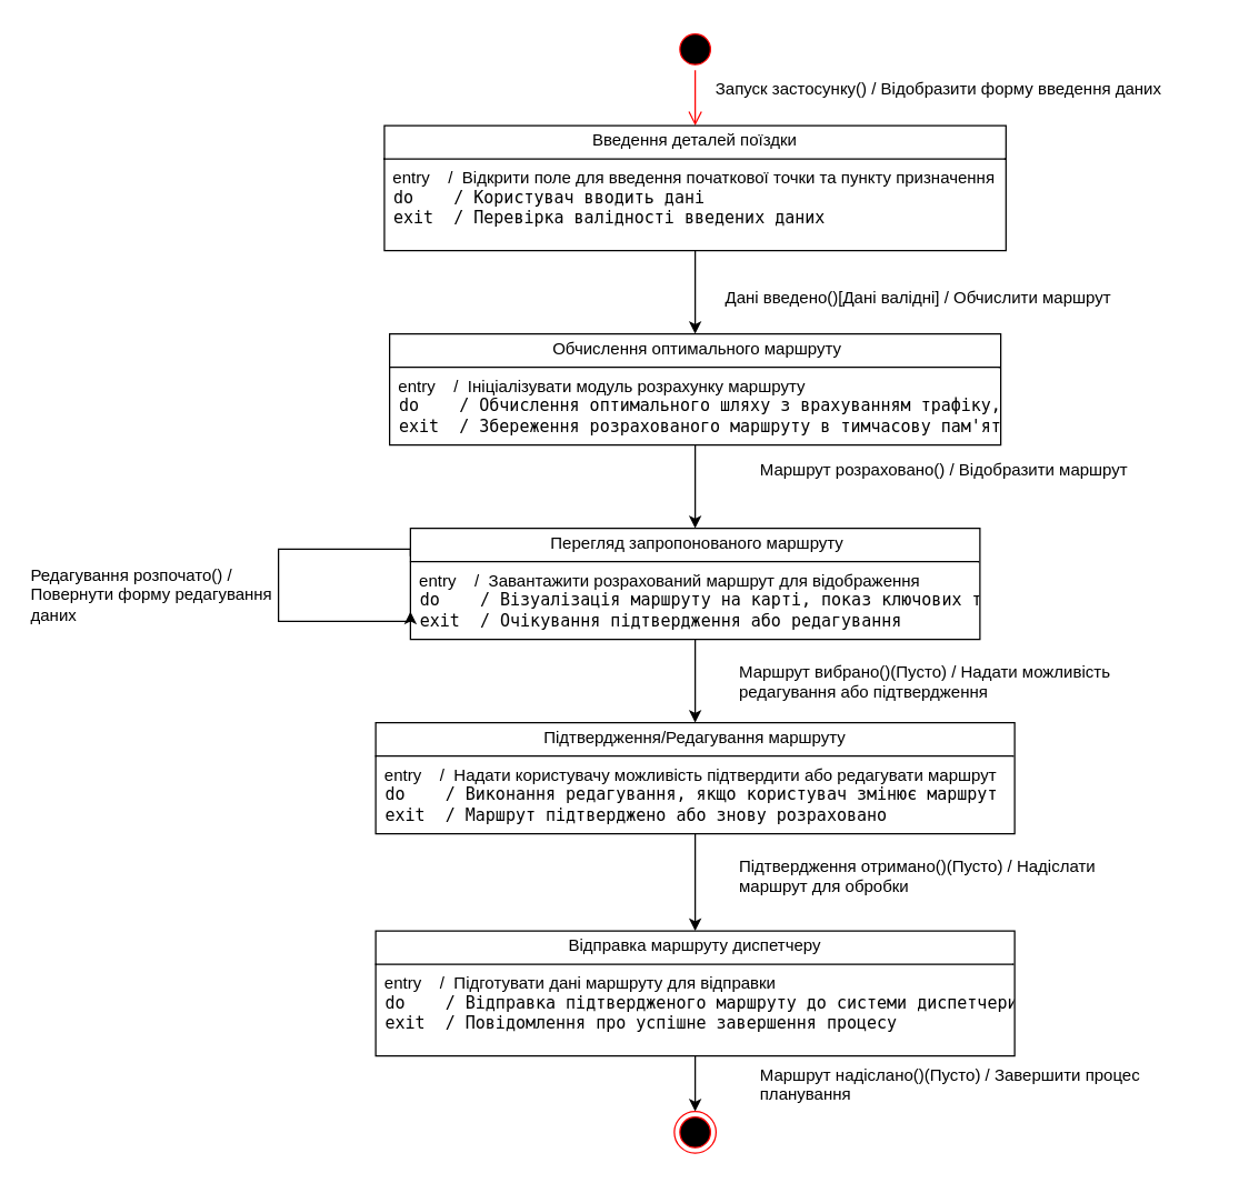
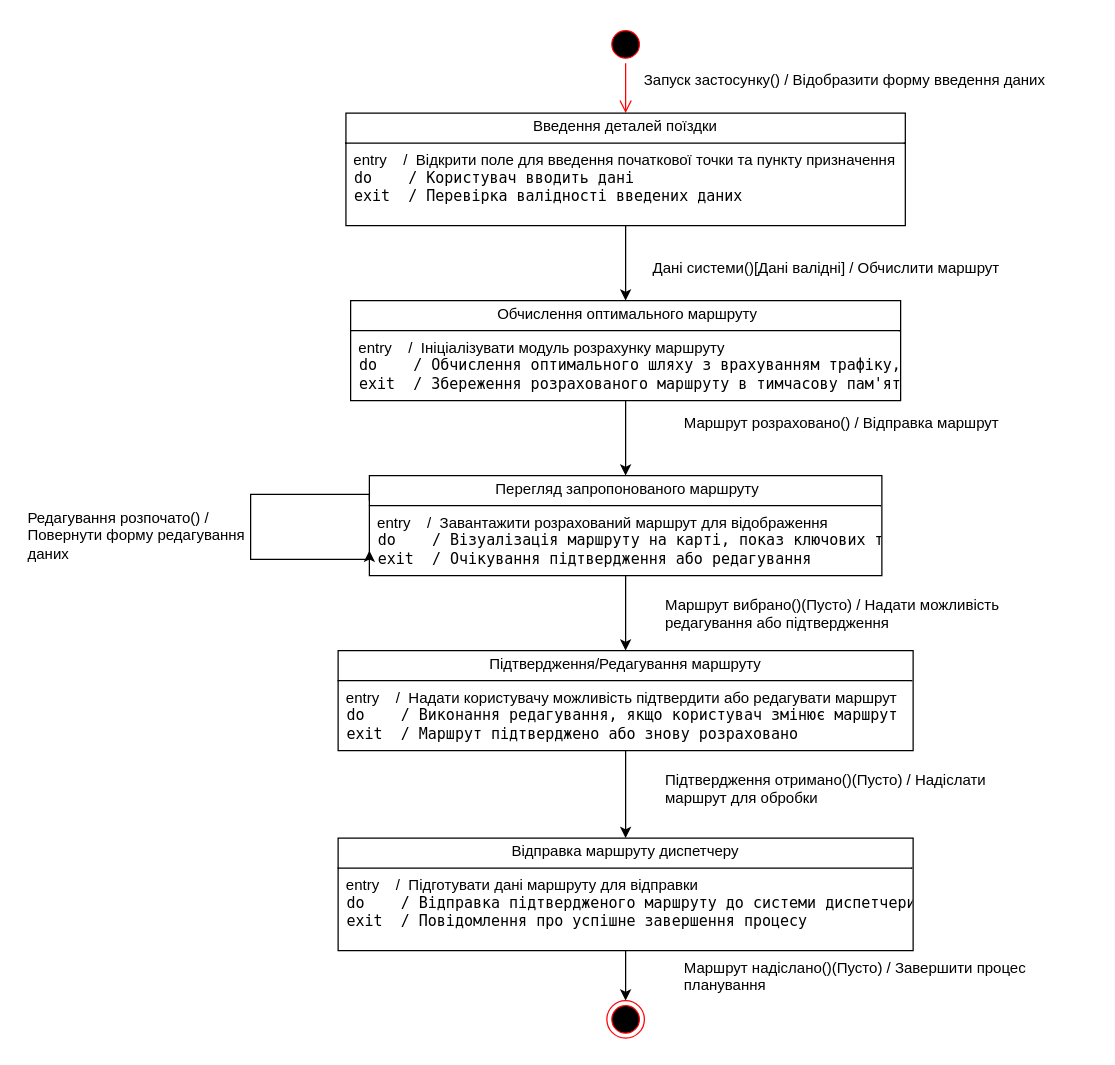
  <mxCell id="0" />
  <mxCell id="1" parent="0" />
  <mxCell id="2" value="" style="ellipse;html=1;shape=startState;fillColor=#000000;strokeColor=#ff0000;" vertex="1" parent="1"><mxGeometry x="485" y="20" width="30" height="30" as="geometry" /></mxCell>
  <mxCell id="3" value="" style="edgeStyle=orthogonalEdgeStyle;html=1;verticalAlign=bottom;endArrow=open;endSize=8;strokeColor=#ff0000;rounded=0;entryX=0.5;entryY=0;entryDx=0;entryDy=0;" edge="1" parent="1" source="2" target="5"><mxGeometry relative="1" as="geometry"><mxPoint x="500" y="30" as="targetPoint" /></mxGeometry></mxCell>
  <mxCell id="4" style="edgeStyle=orthogonalEdgeStyle;rounded=0;orthogonalLoop=1;jettySize=auto;html=1;exitX=0.5;exitY=1;exitDx=0;exitDy=0;entryX=0.5;entryY=0;entryDx=0;entryDy=0;" edge="1" parent="1" source="5" target="7"><mxGeometry relative="1" as="geometry" /></mxCell>
  <mxCell id="5" value="&lt;p style=&quot;margin:0px;margin-top:4px;text-align:center;&quot;&gt;Введення деталей поїздки&lt;/p&gt;&lt;hr size=&quot;1&quot; style=&quot;border-style:solid;&quot;&gt;&lt;div style=&quot;height:2px;&quot;&gt;&amp;nbsp; &lt;span style=&quot;background-color: transparent; color: light-dark(rgb(0, 0, 0), rgb(255, 255, 255));&quot;&gt;entry&amp;nbsp; &amp;nbsp; /&amp;nbsp;&amp;nbsp;&lt;/span&gt;&lt;span style=&quot;background-color: transparent; color: light-dark(rgb(0, 0, 0), rgb(255, 255, 255));&quot;&gt;Відкрити поле для введення початкової точки та пункту призначення&lt;/span&gt;&lt;/div&gt;&lt;div style=&quot;height: 2px;&quot;&gt;&lt;pre&gt; do    / Користувач вводить дані&lt;br&gt; exit  / Перевірка валідності введених даних&lt;/pre&gt;&lt;/div&gt;&lt;div style=&quot;height:2px;&quot;&gt;&lt;br&gt;&lt;/div&gt;&lt;div style=&quot;height:2px;&quot;&gt;&lt;br&gt;&lt;/div&gt;&lt;div style=&quot;height:2px;&quot;&gt;&lt;br&gt;&lt;/div&gt;&lt;div style=&quot;height:2px;&quot;&gt;&lt;br&gt;&lt;/div&gt;&lt;div style=&quot;height:2px;&quot;&gt;&lt;br&gt;&lt;/div&gt;&lt;div style=&quot;height:2px;&quot;&gt;&lt;br&gt;&lt;/div&gt;&lt;div style=&quot;height:2px;&quot;&gt;&lt;br&gt;&lt;/div&gt;&lt;div style=&quot;height:2px;&quot;&gt;&amp;nbsp; &amp;nbsp; &amp;nbsp;&lt;/div&gt;" style="verticalAlign=top;align=left;overflow=fill;html=1;whiteSpace=wrap;" vertex="1" parent="1"><mxGeometry x="276.25" y="90" width="447.5" height="90" as="geometry" /></mxCell>
  <mxCell id="6" style="edgeStyle=orthogonalEdgeStyle;rounded=0;orthogonalLoop=1;jettySize=auto;html=1;exitX=0.5;exitY=1;exitDx=0;exitDy=0;entryX=0.5;entryY=0;entryDx=0;entryDy=0;" edge="1" parent="1" source="7" target="9"><mxGeometry relative="1" as="geometry" /></mxCell>
  <mxCell id="7" value="&lt;p style=&quot;margin:0px;margin-top:4px;text-align:center;&quot;&gt;&amp;nbsp;Обчислення оптимального маршруту&lt;/p&gt;&lt;hr size=&quot;1&quot; style=&quot;border-style:solid;&quot;&gt;&lt;div style=&quot;height:2px;&quot;&gt;&lt;div style=&quot;height: 2px;&quot;&gt;&lt;span style=&quot;background-color: transparent; color: light-dark(rgb(0, 0, 0), rgb(255, 255, 255));&quot;&gt;&amp;nbsp; entry&amp;nbsp; &amp;nbsp; /&amp;nbsp;&amp;nbsp;&lt;/span&gt;&lt;span style=&quot;background-color: transparent; color: light-dark(rgb(0, 0, 0), rgb(255, 255, 255));&quot;&gt;Ініціалізувати модуль розрахунку маршруту&lt;/span&gt;&lt;/div&gt;&lt;div style=&quot;height: 2px;&quot;&gt;&lt;pre&gt; do    / Обчислення оптимального шляху з врахуванням трафіку, часу&lt;br&gt; exit  / Збереження розрахованого маршруту в тимчасову пам'ять&lt;/pre&gt;&lt;/div&gt;&lt;/div&gt;" style="verticalAlign=top;align=left;overflow=fill;html=1;whiteSpace=wrap;" vertex="1" parent="1"><mxGeometry x="280" y="240" width="440" height="80" as="geometry" /></mxCell>
  <mxCell id="8" style="edgeStyle=orthogonalEdgeStyle;rounded=0;orthogonalLoop=1;jettySize=auto;html=1;exitX=0.5;exitY=1;exitDx=0;exitDy=0;entryX=0.5;entryY=0;entryDx=0;entryDy=0;" edge="1" parent="1" source="9" target="11"><mxGeometry relative="1" as="geometry" /></mxCell>
  <mxCell id="9" value="&lt;p style=&quot;margin:0px;margin-top:4px;text-align:center;&quot;&gt;&amp;nbsp;Перегляд запропонованого маршруту&lt;/p&gt;&lt;hr size=&quot;1&quot; style=&quot;border-style:solid;&quot;&gt;&lt;div style=&quot;height:2px;&quot;&gt;&lt;div style=&quot;height: 2px;&quot;&gt;&lt;span style=&quot;background-color: transparent; color: light-dark(rgb(0, 0, 0), rgb(255, 255, 255));&quot;&gt;&amp;nbsp; entry&amp;nbsp; &amp;nbsp; /&amp;nbsp;&amp;nbsp;&lt;/span&gt;&lt;span style=&quot;background-color: transparent; color: light-dark(rgb(0, 0, 0), rgb(255, 255, 255));&quot;&gt;Завантажити розрахований маршрут для відображення&lt;/span&gt;&lt;/div&gt;&lt;div style=&quot;height: 2px;&quot;&gt;&lt;pre&gt; do    / Візуалізація маршруту на карті, показ ключових точок&lt;br&gt; exit  / Очікування підтвердження або редагування&lt;/pre&gt;&lt;/div&gt;&lt;/div&gt;" style="verticalAlign=top;align=left;overflow=fill;html=1;whiteSpace=wrap;" vertex="1" parent="1"><mxGeometry x="295" y="380" width="410" height="80" as="geometry" /></mxCell>
  <mxCell id="10" style="edgeStyle=orthogonalEdgeStyle;rounded=0;orthogonalLoop=1;jettySize=auto;html=1;exitX=0.5;exitY=1;exitDx=0;exitDy=0;entryX=0.5;entryY=0;entryDx=0;entryDy=0;" edge="1" parent="1" source="11" target="13"><mxGeometry relative="1" as="geometry" /></mxCell>
  <mxCell id="11" value="&lt;p style=&quot;margin:0px;margin-top:4px;text-align:center;&quot;&gt;Підтвердження/Редагування маршруту&lt;/p&gt;&lt;hr size=&quot;1&quot; style=&quot;border-style:solid;&quot;&gt;&lt;div style=&quot;height:2px;&quot;&gt;&lt;div style=&quot;height: 2px;&quot;&gt;&lt;span style=&quot;background-color: transparent; color: light-dark(rgb(0, 0, 0), rgb(255, 255, 255));&quot;&gt;&amp;nbsp; entry&amp;nbsp; &amp;nbsp; /&amp;nbsp;&amp;nbsp;&lt;/span&gt;&lt;span style=&quot;background-color: transparent; color: light-dark(rgb(0, 0, 0), rgb(255, 255, 255));&quot;&gt;Надати користувачу можливість підтвердити або редагувати маршрут&lt;/span&gt;&lt;/div&gt;&lt;div style=&quot;height: 2px;&quot;&gt;&lt;pre&gt; do    / Виконання редагування, якщо користувач змінює маршрут&lt;br&gt; exit  / Маршрут підтверджено або знову розраховано&lt;/pre&gt;&lt;/div&gt;&lt;/div&gt;" style="verticalAlign=top;align=left;overflow=fill;html=1;whiteSpace=wrap;" vertex="1" parent="1"><mxGeometry x="270" y="520" width="460" height="80" as="geometry" /></mxCell>
  <mxCell id="12" style="edgeStyle=orthogonalEdgeStyle;rounded=0;orthogonalLoop=1;jettySize=auto;html=1;exitX=0.5;exitY=1;exitDx=0;exitDy=0;entryX=0.5;entryY=0;entryDx=0;entryDy=0;" edge="1" parent="1" source="13" target="14"><mxGeometry relative="1" as="geometry" /></mxCell>
  <mxCell id="13" value="&lt;p style=&quot;margin:0px;margin-top:4px;text-align:center;&quot;&gt;Відправка маршруту диспетчеру&lt;/p&gt;&lt;hr size=&quot;1&quot; style=&quot;border-style:solid;&quot;&gt;&lt;div style=&quot;height:2px;&quot;&gt;&lt;div style=&quot;height: 2px;&quot;&gt;&lt;span style=&quot;background-color: transparent; color: light-dark(rgb(0, 0, 0), rgb(255, 255, 255));&quot;&gt;&amp;nbsp; entry&amp;nbsp; &amp;nbsp; /&amp;nbsp;&amp;nbsp;&lt;/span&gt;&lt;span style=&quot;background-color: transparent; color: light-dark(rgb(0, 0, 0), rgb(255, 255, 255));&quot;&gt;Підготувати дані маршруту для відправки&lt;/span&gt;&lt;/div&gt;&lt;div style=&quot;height: 2px;&quot;&gt;&lt;pre&gt; do    / Відправка підтвердженого маршруту до системи диспетчеризації&lt;br&gt; exit  / Повідомлення про успішне завершення процесу&lt;/pre&gt;&lt;/div&gt;&lt;/div&gt;" style="verticalAlign=top;align=left;overflow=fill;html=1;whiteSpace=wrap;" vertex="1" parent="1"><mxGeometry x="270" y="670" width="460" height="90" as="geometry" /></mxCell>
  <mxCell id="14" value="" style="ellipse;html=1;shape=endState;fillColor=#000000;strokeColor=#ff0000;" vertex="1" parent="1"><mxGeometry x="485" y="800" width="30" height="30" as="geometry" /></mxCell>
  <mxCell id="15" value="Запуск застосунку() / Відобразити форму введення даних" style="text;whiteSpace=wrap;html=1;" vertex="1" parent="1"><mxGeometry x="512.5" y="50" width="350" height="40" as="geometry" /></mxCell>
- <mxCell id="16" value="Дані введено()[Дані валідні] / Обчислити маршрут" style="text;whiteSpace=wrap;html=1;" vertex="1" parent="1"><mxGeometry x="520" y="200" width="350" height="40" as="geometry" /></mxCell>
- <mxCell id="17" value="Маршрут розраховано() / Відобразити маршрут" style="text;whiteSpace=wrap;html=1;" vertex="1" parent="1"><mxGeometry x="545" y="323.5" width="300" height="40" as="geometry" /></mxCell>
+ <mxCell id="16" value="Дані системи()[Дані валідні] / Обчислити маршрут" style="text;whiteSpace=wrap;html=1;" vertex="1" parent="1"><mxGeometry x="520" y="200" width="350" height="40" as="geometry" /></mxCell>
+ <mxCell id="17" value="Маршрут розраховано() / Відправка маршрут" style="text;whiteSpace=wrap;html=1;" vertex="1" parent="1"><mxGeometry x="545" y="323.5" width="300" height="40" as="geometry" /></mxCell>
  <mxCell id="18" value="Маршрут вибрано()(Пусто) / Надати можливість редагування або підтвердження" style="text;whiteSpace=wrap;html=1;" vertex="1" parent="1"><mxGeometry x="530" y="470" width="290" height="40" as="geometry" /></mxCell>
  <mxCell id="19" value="Редагування розпочато() / Повернути форму редагування даних" style="text;whiteSpace=wrap;html=1;" vertex="1" parent="1"><mxGeometry x="20" y="400" width="200" height="40" as="geometry" /></mxCell>
  <mxCell id="20" style="edgeStyle=orthogonalEdgeStyle;rounded=0;orthogonalLoop=1;jettySize=auto;html=1;exitX=0;exitY=0.25;exitDx=0;exitDy=0;entryX=0;entryY=0.75;entryDx=0;entryDy=0;" edge="1" parent="1" source="9" target="9"><mxGeometry relative="1" as="geometry"><Array as="points"><mxPoint x="270" y="395" /><mxPoint x="200" y="395" /><mxPoint x="200" y="447" /><mxPoint x="270" y="447" /></Array></mxGeometry></mxCell>
  <mxCell id="21" value="Підтвердження отримано()(Пусто) / Надіслати маршрут для обробки" style="text;whiteSpace=wrap;html=1;" vertex="1" parent="1"><mxGeometry x="530" y="610" width="290" height="40" as="geometry" /></mxCell>
  <mxCell id="22" value="Маршрут надіслано()(Пусто) / Завершити процес планування" style="text;whiteSpace=wrap;html=1;" vertex="1" parent="1"><mxGeometry x="545" y="760" width="285" height="40" as="geometry" /></mxCell>
